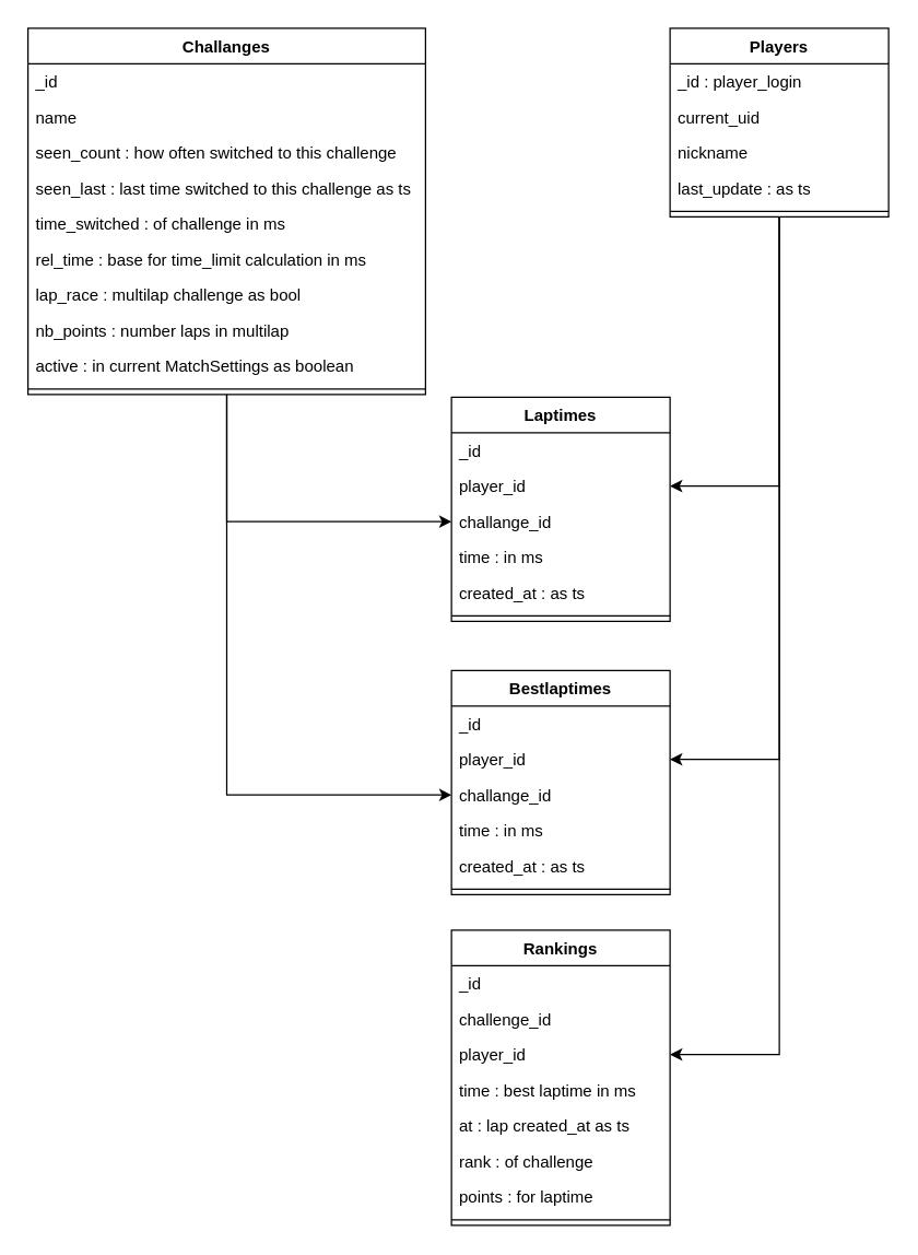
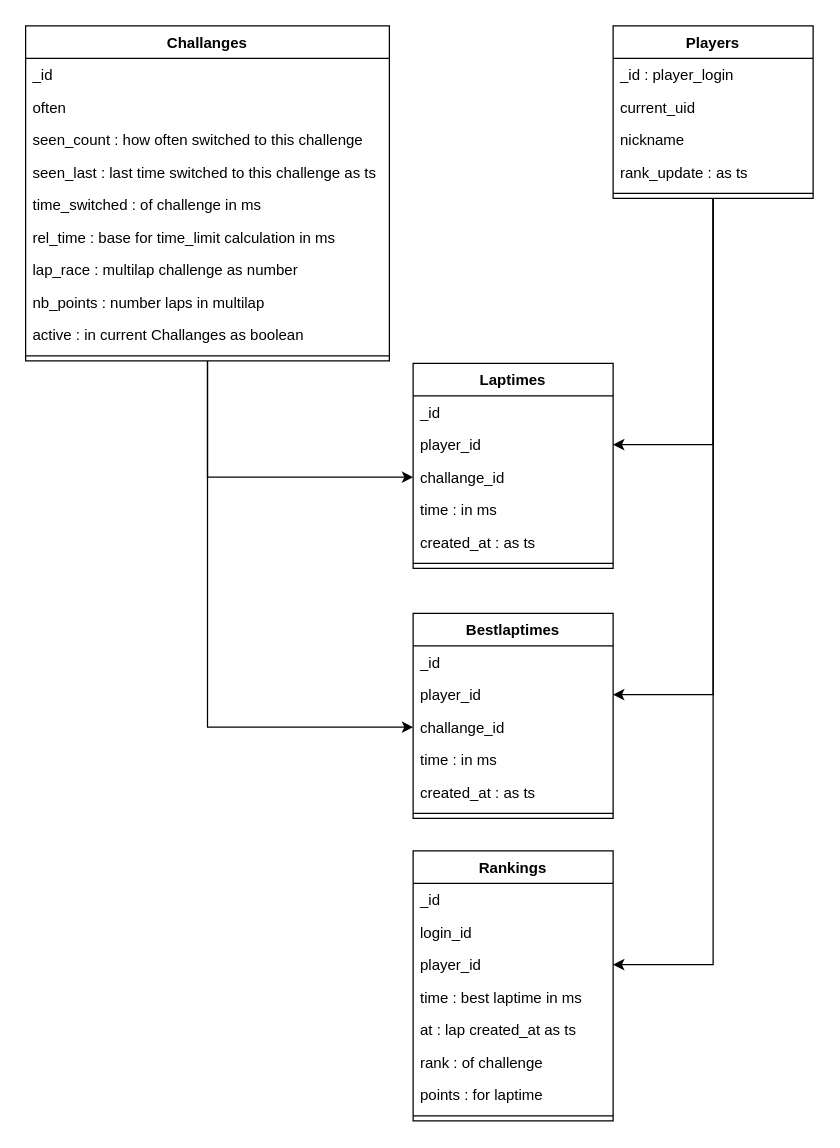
  <mxCell id="0" />
  <mxCell id="1" parent="0" />
  <mxCell id="2" value="" style="edgeStyle=orthogonalEdgeStyle;rounded=0;orthogonalLoop=1;jettySize=auto;html=1;entryX=1;entryY=0.5;entryDx=0;entryDy=0;" parent="1" source="5" target="26" edge="1"><mxGeometry relative="1" as="geometry"><mxPoint x="730" y="115" as="targetPoint" /></mxGeometry></mxCell>
  <mxCell id="3" value="" style="edgeStyle=orthogonalEdgeStyle;rounded=0;orthogonalLoop=1;jettySize=auto;html=1;entryX=1;entryY=0.5;entryDx=0;entryDy=0;" parent="1" source="5" target="33" edge="1"><mxGeometry relative="1" as="geometry"><mxPoint x="730" y="89" as="targetPoint" /></mxGeometry></mxCell>
  <mxCell id="4" value="" style="edgeStyle=orthogonalEdgeStyle;rounded=0;orthogonalLoop=1;jettySize=auto;html=1;entryX=1;entryY=0.5;entryDx=0;entryDy=0;" parent="1" source="5" target="41" edge="1"><mxGeometry relative="1" as="geometry"><mxPoint x="410" y="89" as="targetPoint" /></mxGeometry></mxCell>
  <mxCell id="5" value="Players" style="swimlane;fontStyle=1;align=center;verticalAlign=top;childLayout=stackLayout;horizontal=1;startSize=26;horizontalStack=0;resizeParent=1;resizeParentMax=0;resizeLast=0;collapsible=1;marginBottom=0;" parent="1" vertex="1"><mxGeometry x="490" y="20" width="160" height="138" as="geometry" /></mxCell>
  <mxCell id="6" value="_id : player_login" style="text;strokeColor=none;fillColor=none;align=left;verticalAlign=top;spacingLeft=4;spacingRight=4;overflow=hidden;rotatable=0;points=[[0,0.5],[1,0.5]];portConstraint=eastwest;" parent="5" vertex="1"><mxGeometry y="26" width="160" height="26" as="geometry" /></mxCell>
  <mxCell id="7" value="current_uid" style="text;strokeColor=none;fillColor=none;align=left;verticalAlign=top;spacingLeft=4;spacingRight=4;overflow=hidden;rotatable=0;points=[[0,0.5],[1,0.5]];portConstraint=eastwest;" parent="5" vertex="1"><mxGeometry y="52" width="160" height="26" as="geometry" /></mxCell>
  <mxCell id="8" value="nickname" style="text;strokeColor=none;fillColor=none;align=left;verticalAlign=top;spacingLeft=4;spacingRight=4;overflow=hidden;rotatable=0;points=[[0,0.5],[1,0.5]];portConstraint=eastwest;" parent="5" vertex="1"><mxGeometry y="78" width="160" height="26" as="geometry" /></mxCell>
- <mxCell id="9" value="last_update : as ts" style="text;strokeColor=none;fillColor=none;align=left;verticalAlign=top;spacingLeft=4;spacingRight=4;overflow=hidden;rotatable=0;points=[[0,0.5],[1,0.5]];portConstraint=eastwest;" parent="5" vertex="1"><mxGeometry y="104" width="160" height="26" as="geometry" /></mxCell>
+ <mxCell id="9" value="rank_update : as ts" style="text;strokeColor=none;fillColor=none;align=left;verticalAlign=top;spacingLeft=4;spacingRight=4;overflow=hidden;rotatable=0;points=[[0,0.5],[1,0.5]];portConstraint=eastwest;" parent="5" vertex="1"><mxGeometry y="104" width="160" height="26" as="geometry" /></mxCell>
  <mxCell id="10" value="" style="line;strokeWidth=1;fillColor=none;align=left;verticalAlign=middle;spacingTop=-1;spacingLeft=3;spacingRight=3;rotatable=0;labelPosition=right;points=[];portConstraint=eastwest;" parent="5" vertex="1"><mxGeometry y="130" width="160" height="8" as="geometry" /></mxCell>
  <mxCell id="11" value="" style="edgeStyle=orthogonalEdgeStyle;rounded=0;orthogonalLoop=1;jettySize=auto;html=1;entryX=0;entryY=0.5;entryDx=0;entryDy=0;" parent="1" source="13" target="27" edge="1"><mxGeometry relative="1" as="geometry"><mxPoint x="410" y="480" as="targetPoint" /></mxGeometry></mxCell>
  <mxCell id="12" value="" style="edgeStyle=orthogonalEdgeStyle;rounded=0;orthogonalLoop=1;jettySize=auto;html=1;entryX=0;entryY=0.5;entryDx=0;entryDy=0;" parent="1" source="13" target="34" edge="1"><mxGeometry relative="1" as="geometry"><mxPoint x="260" y="263" as="targetPoint" /></mxGeometry></mxCell>
  <mxCell id="13" value="Challanges" style="swimlane;fontStyle=1;align=center;verticalAlign=top;childLayout=stackLayout;horizontal=1;startSize=26;horizontalStack=0;resizeParent=1;resizeParentMax=0;resizeLast=0;collapsible=1;marginBottom=0;" parent="1" vertex="1"><mxGeometry x="20" y="20" width="291" height="268" as="geometry" /></mxCell>
  <mxCell id="14" value="_id" style="text;strokeColor=none;fillColor=none;align=left;verticalAlign=top;spacingLeft=4;spacingRight=4;overflow=hidden;rotatable=0;points=[[0,0.5],[1,0.5]];portConstraint=eastwest;" parent="13" vertex="1"><mxGeometry y="26" width="291" height="26" as="geometry" /></mxCell>
- <mxCell id="15" value="name" style="text;strokeColor=none;fillColor=none;align=left;verticalAlign=top;spacingLeft=4;spacingRight=4;overflow=hidden;rotatable=0;points=[[0,0.5],[1,0.5]];portConstraint=eastwest;" parent="13" vertex="1"><mxGeometry y="52" width="291" height="26" as="geometry" /></mxCell>
+ <mxCell id="15" value="often" style="text;strokeColor=none;fillColor=none;align=left;verticalAlign=top;spacingLeft=4;spacingRight=4;overflow=hidden;rotatable=0;points=[[0,0.5],[1,0.5]];portConstraint=eastwest;" parent="13" vertex="1"><mxGeometry y="52" width="291" height="26" as="geometry" /></mxCell>
  <mxCell id="16" value="seen_count : how often switched to this challenge" style="text;strokeColor=none;fillColor=none;align=left;verticalAlign=top;spacingLeft=4;spacingRight=4;overflow=hidden;rotatable=0;points=[[0,0.5],[1,0.5]];portConstraint=eastwest;" parent="13" vertex="1"><mxGeometry y="78" width="291" height="26" as="geometry" /></mxCell>
  <mxCell id="17" value="seen_last : last time switched to this challenge as ts" style="text;strokeColor=none;fillColor=none;align=left;verticalAlign=top;spacingLeft=4;spacingRight=4;overflow=hidden;rotatable=0;points=[[0,0.5],[1,0.5]];portConstraint=eastwest;" parent="13" vertex="1"><mxGeometry y="104" width="291" height="26" as="geometry" /></mxCell>
  <mxCell id="18" value="time_switched : of challenge in ms" style="text;strokeColor=none;fillColor=none;align=left;verticalAlign=top;spacingLeft=4;spacingRight=4;overflow=hidden;rotatable=0;points=[[0,0.5],[1,0.5]];portConstraint=eastwest;" parent="13" vertex="1"><mxGeometry y="130" width="291" height="26" as="geometry" /></mxCell>
  <mxCell id="19" value="rel_time : base for time_limit calculation in ms" style="text;strokeColor=none;fillColor=none;align=left;verticalAlign=top;spacingLeft=4;spacingRight=4;overflow=hidden;rotatable=0;points=[[0,0.5],[1,0.5]];portConstraint=eastwest;" parent="13" vertex="1"><mxGeometry y="156" width="291" height="26" as="geometry" /></mxCell>
- <mxCell id="20" value="lap_race : multilap challenge as bool" style="text;strokeColor=none;fillColor=none;align=left;verticalAlign=top;spacingLeft=4;spacingRight=4;overflow=hidden;rotatable=0;points=[[0,0.5],[1,0.5]];portConstraint=eastwest;" parent="13" vertex="1"><mxGeometry y="182" width="291" height="26" as="geometry" /></mxCell>
+ <mxCell id="20" value="lap_race : multilap challenge as number" style="text;strokeColor=none;fillColor=none;align=left;verticalAlign=top;spacingLeft=4;spacingRight=4;overflow=hidden;rotatable=0;points=[[0,0.5],[1,0.5]];portConstraint=eastwest;" parent="13" vertex="1"><mxGeometry y="182" width="291" height="26" as="geometry" /></mxCell>
  <mxCell id="21" value="nb_points : number laps in multilap" style="text;strokeColor=none;fillColor=none;align=left;verticalAlign=top;spacingLeft=4;spacingRight=4;overflow=hidden;rotatable=0;points=[[0,0.5],[1,0.5]];portConstraint=eastwest;" parent="13" vertex="1"><mxGeometry y="208" width="291" height="26" as="geometry" /></mxCell>
- <mxCell id="22" value="active : in current MatchSettings as boolean" style="text;strokeColor=none;fillColor=none;align=left;verticalAlign=top;spacingLeft=4;spacingRight=4;overflow=hidden;rotatable=0;points=[[0,0.5],[1,0.5]];portConstraint=eastwest;" vertex="1" parent="13"><mxGeometry y="234" width="291" height="26" as="geometry" /></mxCell>
+ <mxCell id="22" value="active : in current Challanges as boolean" style="text;strokeColor=none;fillColor=none;align=left;verticalAlign=top;spacingLeft=4;spacingRight=4;overflow=hidden;rotatable=0;points=[[0,0.5],[1,0.5]];portConstraint=eastwest;" vertex="1" parent="13"><mxGeometry y="234" width="291" height="26" as="geometry" /></mxCell>
  <mxCell id="23" value="" style="line;strokeWidth=1;fillColor=none;align=left;verticalAlign=middle;spacingTop=-1;spacingLeft=3;spacingRight=3;rotatable=0;labelPosition=right;points=[];portConstraint=eastwest;" parent="13" vertex="1"><mxGeometry y="260" width="291" height="8" as="geometry" /></mxCell>
  <mxCell id="24" value="Laptimes" style="swimlane;fontStyle=1;align=center;verticalAlign=top;childLayout=stackLayout;horizontal=1;startSize=26;horizontalStack=0;resizeParent=1;resizeParentMax=0;resizeLast=0;collapsible=1;marginBottom=0;" parent="1" vertex="1"><mxGeometry x="330" y="290" width="160" height="164" as="geometry" /></mxCell>
  <mxCell id="25" value="_id" style="text;strokeColor=none;fillColor=none;align=left;verticalAlign=top;spacingLeft=4;spacingRight=4;overflow=hidden;rotatable=0;points=[[0,0.5],[1,0.5]];portConstraint=eastwest;" parent="24" vertex="1"><mxGeometry y="26" width="160" height="26" as="geometry" /></mxCell>
  <mxCell id="26" value="player_id" style="text;strokeColor=none;fillColor=none;align=left;verticalAlign=top;spacingLeft=4;spacingRight=4;overflow=hidden;rotatable=0;points=[[0,0.5],[1,0.5]];portConstraint=eastwest;" parent="24" vertex="1"><mxGeometry y="52" width="160" height="26" as="geometry" /></mxCell>
  <mxCell id="27" value="challange_id" style="text;strokeColor=none;fillColor=none;align=left;verticalAlign=top;spacingLeft=4;spacingRight=4;overflow=hidden;rotatable=0;points=[[0,0.5],[1,0.5]];portConstraint=eastwest;" parent="24" vertex="1"><mxGeometry y="78" width="160" height="26" as="geometry" /></mxCell>
  <mxCell id="28" value="time : in ms" style="text;strokeColor=none;fillColor=none;align=left;verticalAlign=top;spacingLeft=4;spacingRight=4;overflow=hidden;rotatable=0;points=[[0,0.5],[1,0.5]];portConstraint=eastwest;" parent="24" vertex="1"><mxGeometry y="104" width="160" height="26" as="geometry" /></mxCell>
  <mxCell id="29" value="created_at : as ts" style="text;strokeColor=none;fillColor=none;align=left;verticalAlign=top;spacingLeft=4;spacingRight=4;overflow=hidden;rotatable=0;points=[[0,0.5],[1,0.5]];portConstraint=eastwest;" parent="24" vertex="1"><mxGeometry y="130" width="160" height="26" as="geometry" /></mxCell>
  <mxCell id="30" value="" style="line;strokeWidth=1;fillColor=none;align=left;verticalAlign=middle;spacingTop=-1;spacingLeft=3;spacingRight=3;rotatable=0;labelPosition=right;points=[];portConstraint=eastwest;" parent="24" vertex="1"><mxGeometry y="156" width="160" height="8" as="geometry" /></mxCell>
  <mxCell id="31" value="Bestlaptimes" style="swimlane;fontStyle=1;align=center;verticalAlign=top;childLayout=stackLayout;horizontal=1;startSize=26;horizontalStack=0;resizeParent=1;resizeParentMax=0;resizeLast=0;collapsible=1;marginBottom=0;" parent="1" vertex="1"><mxGeometry x="330" y="490" width="160" height="164" as="geometry" /></mxCell>
  <mxCell id="32" value="_id" style="text;strokeColor=none;fillColor=none;align=left;verticalAlign=top;spacingLeft=4;spacingRight=4;overflow=hidden;rotatable=0;points=[[0,0.5],[1,0.5]];portConstraint=eastwest;" parent="31" vertex="1"><mxGeometry y="26" width="160" height="26" as="geometry" /></mxCell>
  <mxCell id="33" value="player_id" style="text;strokeColor=none;fillColor=none;align=left;verticalAlign=top;spacingLeft=4;spacingRight=4;overflow=hidden;rotatable=0;points=[[0,0.5],[1,0.5]];portConstraint=eastwest;" parent="31" vertex="1"><mxGeometry y="52" width="160" height="26" as="geometry" /></mxCell>
  <mxCell id="34" value="challange_id" style="text;strokeColor=none;fillColor=none;align=left;verticalAlign=top;spacingLeft=4;spacingRight=4;overflow=hidden;rotatable=0;points=[[0,0.5],[1,0.5]];portConstraint=eastwest;" parent="31" vertex="1"><mxGeometry y="78" width="160" height="26" as="geometry" /></mxCell>
  <mxCell id="35" value="time : in ms" style="text;strokeColor=none;fillColor=none;align=left;verticalAlign=top;spacingLeft=4;spacingRight=4;overflow=hidden;rotatable=0;points=[[0,0.5],[1,0.5]];portConstraint=eastwest;" parent="31" vertex="1"><mxGeometry y="104" width="160" height="26" as="geometry" /></mxCell>
  <mxCell id="36" value="created_at : as ts" style="text;strokeColor=none;fillColor=none;align=left;verticalAlign=top;spacingLeft=4;spacingRight=4;overflow=hidden;rotatable=0;points=[[0,0.5],[1,0.5]];portConstraint=eastwest;" parent="31" vertex="1"><mxGeometry y="130" width="160" height="26" as="geometry" /></mxCell>
  <mxCell id="37" value="" style="line;strokeWidth=1;fillColor=none;align=left;verticalAlign=middle;spacingTop=-1;spacingLeft=3;spacingRight=3;rotatable=0;labelPosition=right;points=[];portConstraint=eastwest;" parent="31" vertex="1"><mxGeometry y="156" width="160" height="8" as="geometry" /></mxCell>
  <mxCell id="38" value="Rankings" style="swimlane;fontStyle=1;align=center;verticalAlign=top;childLayout=stackLayout;horizontal=1;startSize=26;horizontalStack=0;resizeParent=1;resizeParentMax=0;resizeLast=0;collapsible=1;marginBottom=0;" parent="1" vertex="1"><mxGeometry x="330" y="680" width="160" height="216" as="geometry" /></mxCell>
  <mxCell id="39" value="_id" style="text;strokeColor=none;fillColor=none;align=left;verticalAlign=top;spacingLeft=4;spacingRight=4;overflow=hidden;rotatable=0;points=[[0,0.5],[1,0.5]];portConstraint=eastwest;" parent="38" vertex="1"><mxGeometry y="26" width="160" height="26" as="geometry" /></mxCell>
- <mxCell id="40" value="challenge_id" style="text;strokeColor=none;fillColor=none;align=left;verticalAlign=top;spacingLeft=4;spacingRight=4;overflow=hidden;rotatable=0;points=[[0,0.5],[1,0.5]];portConstraint=eastwest;" parent="38" vertex="1"><mxGeometry y="52" width="160" height="26" as="geometry" /></mxCell>
+ <mxCell id="40" value="login_id" style="text;strokeColor=none;fillColor=none;align=left;verticalAlign=top;spacingLeft=4;spacingRight=4;overflow=hidden;rotatable=0;points=[[0,0.5],[1,0.5]];portConstraint=eastwest;" parent="38" vertex="1"><mxGeometry y="52" width="160" height="26" as="geometry" /></mxCell>
  <mxCell id="41" value="player_id" style="text;strokeColor=none;fillColor=none;align=left;verticalAlign=top;spacingLeft=4;spacingRight=4;overflow=hidden;rotatable=0;points=[[0,0.5],[1,0.5]];portConstraint=eastwest;" parent="38" vertex="1"><mxGeometry y="78" width="160" height="26" as="geometry" /></mxCell>
  <mxCell id="42" value="time : best laptime in ms" style="text;strokeColor=none;fillColor=none;align=left;verticalAlign=top;spacingLeft=4;spacingRight=4;overflow=hidden;rotatable=0;points=[[0,0.5],[1,0.5]];portConstraint=eastwest;" parent="38" vertex="1"><mxGeometry y="104" width="160" height="26" as="geometry" /></mxCell>
  <mxCell id="43" value="at : lap created_at as ts" style="text;strokeColor=none;fillColor=none;align=left;verticalAlign=top;spacingLeft=4;spacingRight=4;overflow=hidden;rotatable=0;points=[[0,0.5],[1,0.5]];portConstraint=eastwest;" parent="38" vertex="1"><mxGeometry y="130" width="160" height="26" as="geometry" /></mxCell>
  <mxCell id="44" value="rank : of challenge" style="text;strokeColor=none;fillColor=none;align=left;verticalAlign=top;spacingLeft=4;spacingRight=4;overflow=hidden;rotatable=0;points=[[0,0.5],[1,0.5]];portConstraint=eastwest;" parent="38" vertex="1"><mxGeometry y="156" width="160" height="26" as="geometry" /></mxCell>
  <mxCell id="45" value="points : for laptime" style="text;strokeColor=none;fillColor=none;align=left;verticalAlign=top;spacingLeft=4;spacingRight=4;overflow=hidden;rotatable=0;points=[[0,0.5],[1,0.5]];portConstraint=eastwest;" parent="38" vertex="1"><mxGeometry y="182" width="160" height="26" as="geometry" /></mxCell>
  <mxCell id="46" value="" style="line;strokeWidth=1;fillColor=none;align=left;verticalAlign=middle;spacingTop=-1;spacingLeft=3;spacingRight=3;rotatable=0;labelPosition=right;points=[];portConstraint=eastwest;" parent="38" vertex="1"><mxGeometry y="208" width="160" height="8" as="geometry" /></mxCell>
